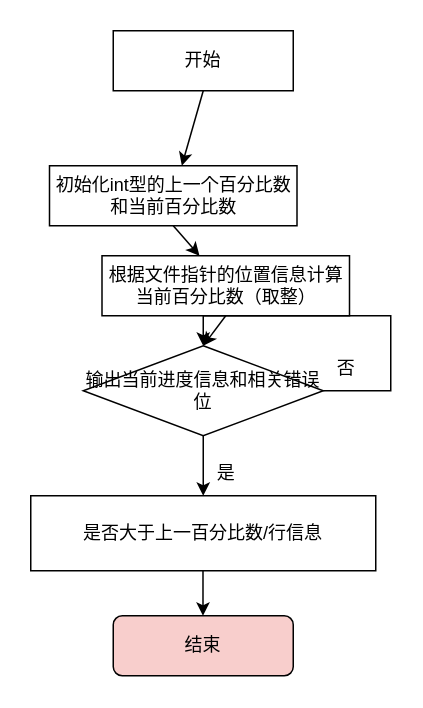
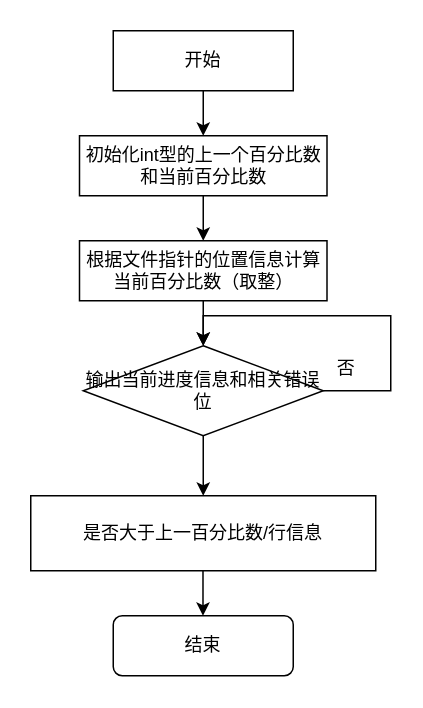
  <mxCell id="0" />
  <mxCell id="1" parent="0" />
  <mxCell id="2" value="是否大于上一百分比数/行信息" style="rounded=0;whiteSpace=wrap;html=1;" vertex="1" parent="1"><mxGeometry x="20" y="330" width="230" height="50" as="geometry" /></mxCell>
- <mxCell id="3" value="根据文件指针的位置信息计算当前百分比数（取整）" style="rounded=0;whiteSpace=wrap;html=1;" vertex="1" parent="1"><mxGeometry x="67.5" y="170" width="165" height="40" as="geometry" /></mxCell>
+ <mxCell id="3" value="根据文件指针的位置信息计算当前百分比数（取整）" style="rounded=0;whiteSpace=wrap;html=1;" vertex="1" parent="1"><mxGeometry x="52.5" y="160" width="165" height="40" as="geometry" /></mxCell>
  <mxCell id="4" value="" style="endArrow=classic;html=1;rounded=0;exitX=0.5;exitY=1;exitDx=0;exitDy=0;" edge="1" parent="1"><mxGeometry width="50" height="50" relative="1" as="geometry"><mxPoint x="134.83" y="380" as="sourcePoint" /><mxPoint x="134.83" y="410" as="targetPoint" /></mxGeometry></mxCell>
  <mxCell id="5" value="开始" style="whiteSpace=wrap;html=1;rounded=0;" vertex="1" parent="1"><mxGeometry x="75" y="20" width="120" height="40" as="geometry" /></mxCell>
- <mxCell id="6" value="初始化int型的上一个百分比数和当前百分比数" style="rounded=0;whiteSpace=wrap;html=1;" vertex="1" parent="1"><mxGeometry x="32.5" y="110" width="165" height="40" as="geometry" /></mxCell>
- <mxCell id="7" value="结束" style="rounded=1;whiteSpace=wrap;html=1;fillColor=#f8cecc;" vertex="1" parent="1"><mxGeometry x="75" y="410" width="120" height="40" as="geometry" /></mxCell>
+ <mxCell id="6" value="初始化int型的上一个百分比数和当前百分比数" style="rounded=0;whiteSpace=wrap;html=1;" vertex="1" parent="1"><mxGeometry x="52.5" y="90" width="165" height="40" as="geometry" /></mxCell>
+ <mxCell id="7" value="结束" style="rounded=1;whiteSpace=wrap;html=1;" vertex="1" parent="1"><mxGeometry x="75" y="410" width="120" height="40" as="geometry" /></mxCell>
  <mxCell id="8" value="" style="endArrow=classic;html=1;rounded=0;exitX=0.5;exitY=1;exitDx=0;exitDy=0;" edge="1" parent="1" source="6" target="3"><mxGeometry width="50" height="50" relative="1" as="geometry"><mxPoint x="145" y="210" as="sourcePoint" /><mxPoint x="145" y="240" as="targetPoint" /></mxGeometry></mxCell>
  <mxCell id="9" value="" style="endArrow=classic;html=1;rounded=0;exitX=0.5;exitY=1;exitDx=0;exitDy=0;" edge="1" parent="1" source="5" target="6"><mxGeometry width="50" height="50" relative="1" as="geometry"><mxPoint x="155" y="220" as="sourcePoint" /><mxPoint x="155" y="250" as="targetPoint" /></mxGeometry></mxCell>
  <mxCell id="10" value="输出当前进度信息和相关错误位" style="rhombus;whiteSpace=wrap;html=1;" vertex="1" parent="1"><mxGeometry x="55" y="230" width="160" height="60" as="geometry" /></mxCell>
  <mxCell id="11" value="" style="endArrow=classic;html=1;rounded=0;exitX=0.5;exitY=1;exitDx=0;exitDy=0;entryX=0.5;entryY=0;entryDx=0;entryDy=0;" edge="1" parent="1" source="10" target="2"><mxGeometry width="50" height="50" relative="1" as="geometry"><mxPoint x="140" y="290" as="sourcePoint" /><mxPoint x="140" y="320" as="targetPoint" /></mxGeometry></mxCell>
- <mxCell id="12" value="是" style="text;html=1;align=center;verticalAlign=middle;resizable=0;points=[];autosize=1;strokeColor=none;fillColor=none;" vertex="1" parent="1"><mxGeometry x="130" y="300" width="40" height="30" as="geometry" /></mxCell>
  <mxCell id="13" value="" style="endArrow=classic;html=1;rounded=0;entryX=0.5;entryY=0;entryDx=0;entryDy=0;exitX=1;exitY=0.5;exitDx=0;exitDy=0;" edge="1" parent="1" source="10" target="10"><mxGeometry width="50" height="50" relative="1" as="geometry"><mxPoint x="220" y="258" as="sourcePoint" /><mxPoint x="220" y="200" as="targetPoint" /><Array as="points"><mxPoint x="260" y="260" /><mxPoint x="260" y="210" /><mxPoint x="135" y="210" /></Array></mxGeometry></mxCell>
  <mxCell id="14" value="否" style="text;html=1;align=center;verticalAlign=middle;resizable=0;points=[];autosize=1;strokeColor=none;fillColor=none;" vertex="1" parent="1"><mxGeometry x="210" y="230" width="40" height="30" as="geometry" /></mxCell>
  <mxCell id="15" value="" style="endArrow=classic;html=1;rounded=0;exitX=0.5;exitY=1;exitDx=0;exitDy=0;entryX=0.5;entryY=0;entryDx=0;entryDy=0;" edge="1" parent="1" source="3" target="10"><mxGeometry width="50" height="50" relative="1" as="geometry"><mxPoint x="170" y="250" as="sourcePoint" /><mxPoint x="220" y="200" as="targetPoint" /></mxGeometry></mxCell>
